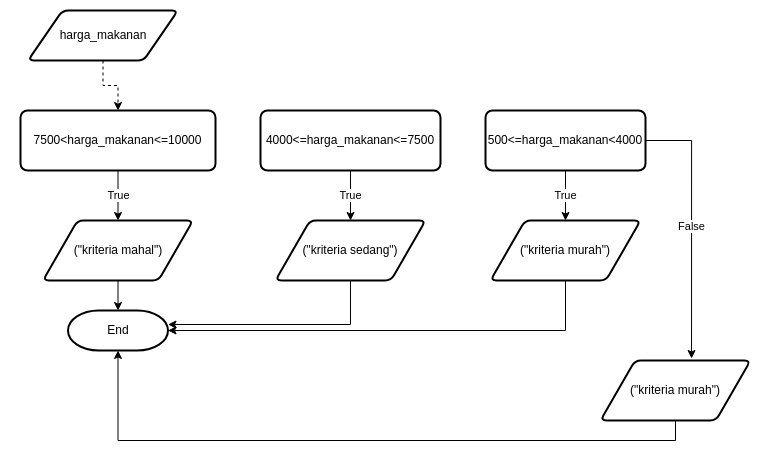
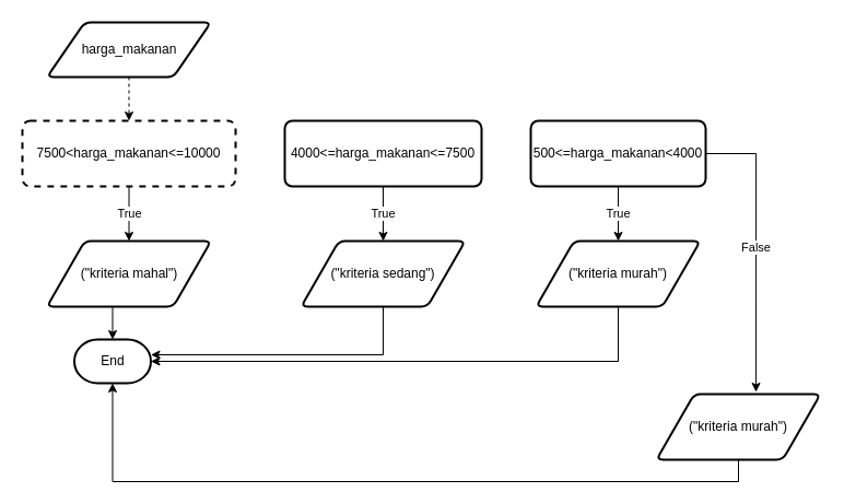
  <mxCell id="0" />
  <mxCell id="1" parent="0" />
  <mxCell id="2" style="edgeStyle=orthogonalEdgeStyle;rounded=0;orthogonalLoop=1;jettySize=auto;html=1;exitX=0.5;exitY=1;exitDx=0;exitDy=0;entryX=0.5;entryY=0;entryDx=0;entryDy=0;dashed=1;" edge="1" parent="1" source="3" target="4"><mxGeometry relative="1" as="geometry" /></mxCell>
- <mxCell id="3" value="harga_makanan" style="shape=parallelogram;html=1;strokeWidth=2;perimeter=parallelogramPerimeter;whiteSpace=wrap;rounded=1;arcSize=12;size=0.23;" vertex="1" parent="1"><mxGeometry x="27.5" y="10" width="150" height="50" as="geometry" /></mxCell>
- <mxCell id="4" value="7500&amp;lt;harga_makanan&amp;lt;=10000" style="rounded=1;whiteSpace=wrap;html=1;absoluteArcSize=1;arcSize=14;strokeWidth=2;" vertex="1" parent="1"><mxGeometry x="20" y="110" width="195" height="60" as="geometry" /></mxCell>
+ <mxCell id="3" value="harga_makanan" style="shape=parallelogram;html=1;strokeWidth=2;perimeter=parallelogramPerimeter;whiteSpace=wrap;rounded=1;arcSize=12;size=0.23;" vertex="1" parent="1"><mxGeometry x="42.5" y="20" width="150" height="50" as="geometry" /></mxCell>
+ <mxCell id="4" value="7500&amp;lt;harga_makanan&amp;lt;=10000" style="rounded=1;whiteSpace=wrap;html=1;absoluteArcSize=1;arcSize=14;strokeWidth=2;dashed=1;" vertex="1" parent="1"><mxGeometry x="20" y="110" width="195" height="60" as="geometry" /></mxCell>
  <mxCell id="5" value="4000&amp;lt;=harga_makanan&amp;lt;=7500" style="rounded=1;whiteSpace=wrap;html=1;absoluteArcSize=1;arcSize=14;strokeWidth=2;" vertex="1" parent="1"><mxGeometry x="260" y="110" width="180" height="60" as="geometry" /></mxCell>
  <mxCell id="6" value="500&amp;lt;=harga_makanan&amp;lt;4000" style="rounded=1;whiteSpace=wrap;html=1;absoluteArcSize=1;arcSize=14;strokeWidth=2;" vertex="1" parent="1"><mxGeometry x="485" y="110" width="160" height="60" as="geometry" /></mxCell>
  <mxCell id="7" style="edgeStyle=orthogonalEdgeStyle;rounded=0;orthogonalLoop=1;jettySize=auto;html=1;exitX=0.5;exitY=1;exitDx=0;exitDy=0;entryX=0.5;entryY=0;entryDx=0;entryDy=0;entryPerimeter=0;" edge="1" parent="1" source="8" target="13"><mxGeometry relative="1" as="geometry" /></mxCell>
  <mxCell id="8" value="(&quot;kriteria mahal&quot;)" style="shape=parallelogram;html=1;strokeWidth=2;perimeter=parallelogramPerimeter;whiteSpace=wrap;rounded=1;arcSize=12;size=0.23;" vertex="1" parent="1"><mxGeometry x="42.5" y="220" width="150" height="60" as="geometry" /></mxCell>
  <mxCell id="9" style="edgeStyle=orthogonalEdgeStyle;rounded=0;orthogonalLoop=1;jettySize=auto;html=1;exitX=0.5;exitY=1;exitDx=0;exitDy=0;entryX=1;entryY=0.35;entryDx=0;entryDy=0;entryPerimeter=0;" edge="1" parent="1" source="10" target="13"><mxGeometry relative="1" as="geometry" /></mxCell>
  <mxCell id="10" value="(&quot;kriteria sedang&quot;)" style="shape=parallelogram;html=1;strokeWidth=2;perimeter=parallelogramPerimeter;whiteSpace=wrap;rounded=1;arcSize=12;size=0.23;" vertex="1" parent="1"><mxGeometry x="275" y="220" width="150" height="60" as="geometry" /></mxCell>
  <mxCell id="11" style="edgeStyle=orthogonalEdgeStyle;rounded=0;orthogonalLoop=1;jettySize=auto;html=1;exitX=0.5;exitY=1;exitDx=0;exitDy=0;entryX=1;entryY=0.5;entryDx=0;entryDy=0;entryPerimeter=0;" edge="1" parent="1" source="12" target="13"><mxGeometry relative="1" as="geometry" /></mxCell>
  <mxCell id="12" value="(&quot;kriteria murah&quot;)" style="shape=parallelogram;html=1;strokeWidth=2;perimeter=parallelogramPerimeter;whiteSpace=wrap;rounded=1;arcSize=12;size=0.23;" vertex="1" parent="1"><mxGeometry x="490" y="220" width="150" height="60" as="geometry" /></mxCell>
- <mxCell id="13" value="End" style="strokeWidth=2;html=1;shape=mxgraph.flowchart.terminator;whiteSpace=wrap;" vertex="1" parent="1"><mxGeometry x="67.5" y="310" width="100" height="40" as="geometry" /></mxCell>
+ <mxCell id="13" value="End" style="strokeWidth=2;html=1;shape=mxgraph.flowchart.terminator;whiteSpace=wrap;" vertex="1" parent="1"><mxGeometry x="67.5" y="310" width="70" height="40" as="geometry" /></mxCell>
  <mxCell id="14" style="edgeStyle=orthogonalEdgeStyle;rounded=0;orthogonalLoop=1;jettySize=auto;html=1;exitX=0.5;exitY=1;exitDx=0;exitDy=0;entryX=0.5;entryY=1;entryDx=0;entryDy=0;entryPerimeter=0;" edge="1" parent="1" source="15" target="13"><mxGeometry relative="1" as="geometry" /></mxCell>
  <mxCell id="15" value="(&quot;kriteria murah&quot;)" style="shape=parallelogram;html=1;strokeWidth=2;perimeter=parallelogramPerimeter;whiteSpace=wrap;rounded=1;arcSize=12;size=0.23;" vertex="1" parent="1"><mxGeometry x="600" y="360" width="150" height="60" as="geometry" /></mxCell>
  <mxCell id="16" value="False" style="edgeStyle=orthogonalEdgeStyle;rounded=0;orthogonalLoop=1;jettySize=auto;html=1;exitX=1;exitY=0.5;exitDx=0;exitDy=0;entryX=0.607;entryY=-0.033;entryDx=0;entryDy=0;entryPerimeter=0;" edge="1" parent="1" source="6" target="15"><mxGeometry relative="1" as="geometry" /></mxCell>
  <mxCell id="17" value="True" style="edgeStyle=orthogonalEdgeStyle;rounded=0;orthogonalLoop=1;jettySize=auto;html=1;exitX=0.5;exitY=1;exitDx=0;exitDy=0;entryX=0.5;entryY=0;entryDx=0;entryDy=0;" edge="1" parent="1" source="6" target="12"><mxGeometry relative="1" as="geometry" /></mxCell>
  <mxCell id="18" value="True" style="edgeStyle=orthogonalEdgeStyle;rounded=0;orthogonalLoop=1;jettySize=auto;html=1;exitX=0.5;exitY=1;exitDx=0;exitDy=0;entryX=0.5;entryY=0;entryDx=0;entryDy=0;" edge="1" parent="1" source="5" target="10"><mxGeometry relative="1" as="geometry" /></mxCell>
  <mxCell id="19" value="True" style="edgeStyle=orthogonalEdgeStyle;rounded=0;orthogonalLoop=1;jettySize=auto;html=1;exitX=0.5;exitY=1;exitDx=0;exitDy=0;entryX=0.5;entryY=0;entryDx=0;entryDy=0;" edge="1" parent="1" source="4" target="8"><mxGeometry relative="1" as="geometry" /></mxCell>
